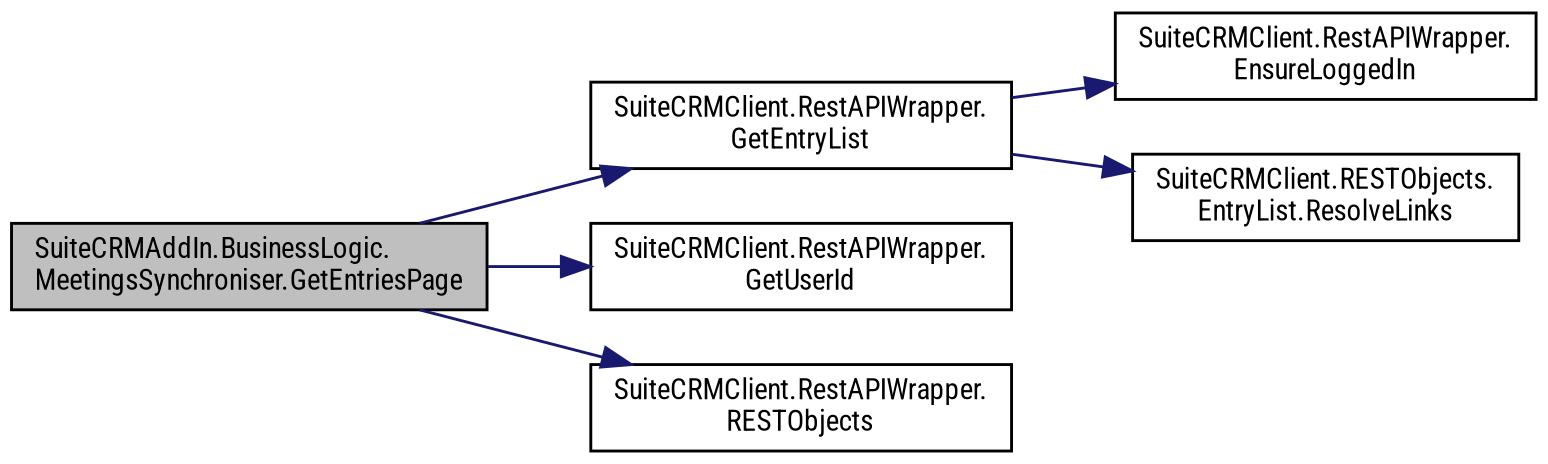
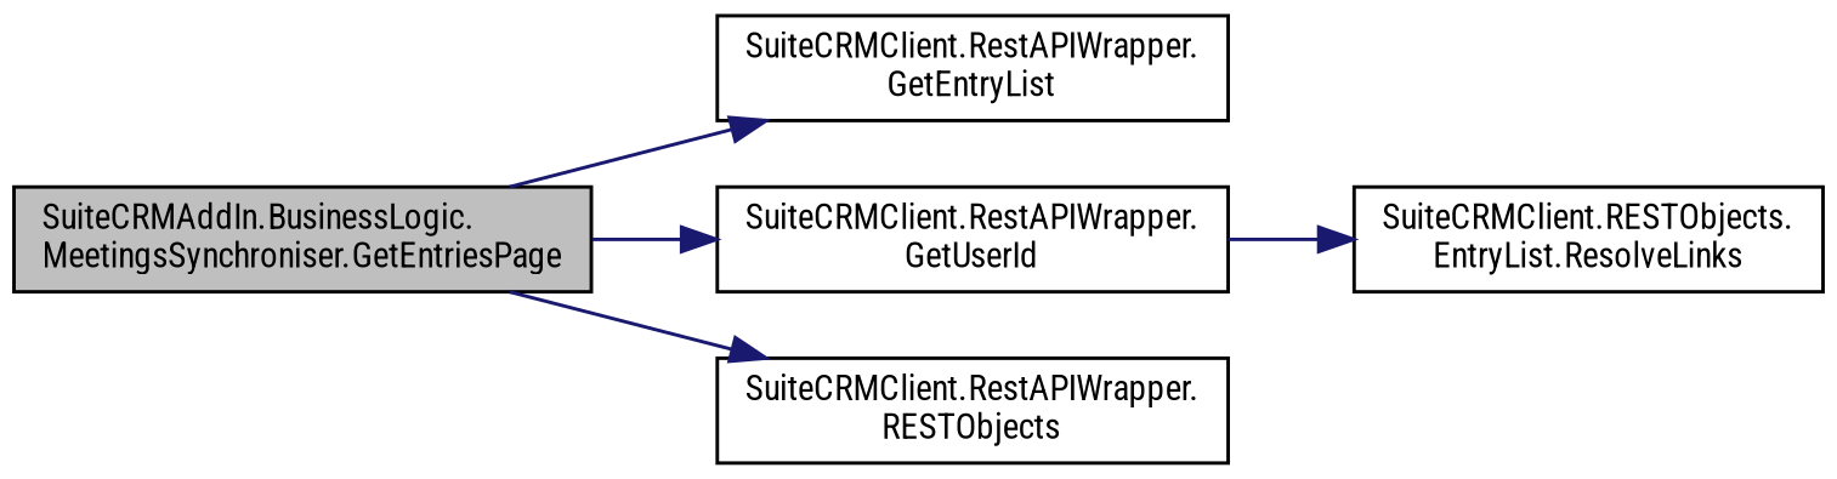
  digraph {
    fontname="Roboto Condensed"
    rankdir=LR
    node [color=black fillcolor=white fontname="Roboto Condensed" fontsize=10 shape=record style=filled]
    edge [color=midnightblue fontname="Roboto Condensed" fontsize=10 labelfontname=Helvetica labelfontsize=10 style=solid]
    n1 [fillcolor=grey75 fontcolor=black height=0.2 label="SuiteCRMAddIn.BusinessLogic.\lMeetingsSynchroniser.GetEntriesPage" width=0.4]
    n2 [height=0.2 label="SuiteCRMClient.RestAPIWrapper.\lGetEntryList" width=0.4]
    n3 [height=0.2 label="SuiteCRMClient.RestAPIWrapper.\lGetUserId" width=0.4]
    n4 [height=0.2 label="SuiteCRMClient.RestAPIWrapper.\lRESTObjects" width=0.4]
-   n5 [height=0.2 label="SuiteCRMClient.RestAPIWrapper.\lEnsureLoggedIn" width=0.4]
    n6 [height=0.2 label="SuiteCRMClient.RESTObjects.\lEntryList.ResolveLinks" width=0.4]
    n1 -> n2
    n1 -> n3
    n1 -> n4
-   n2 -> n5
-   n2 -> n6
+   n3 -> n6
  }
